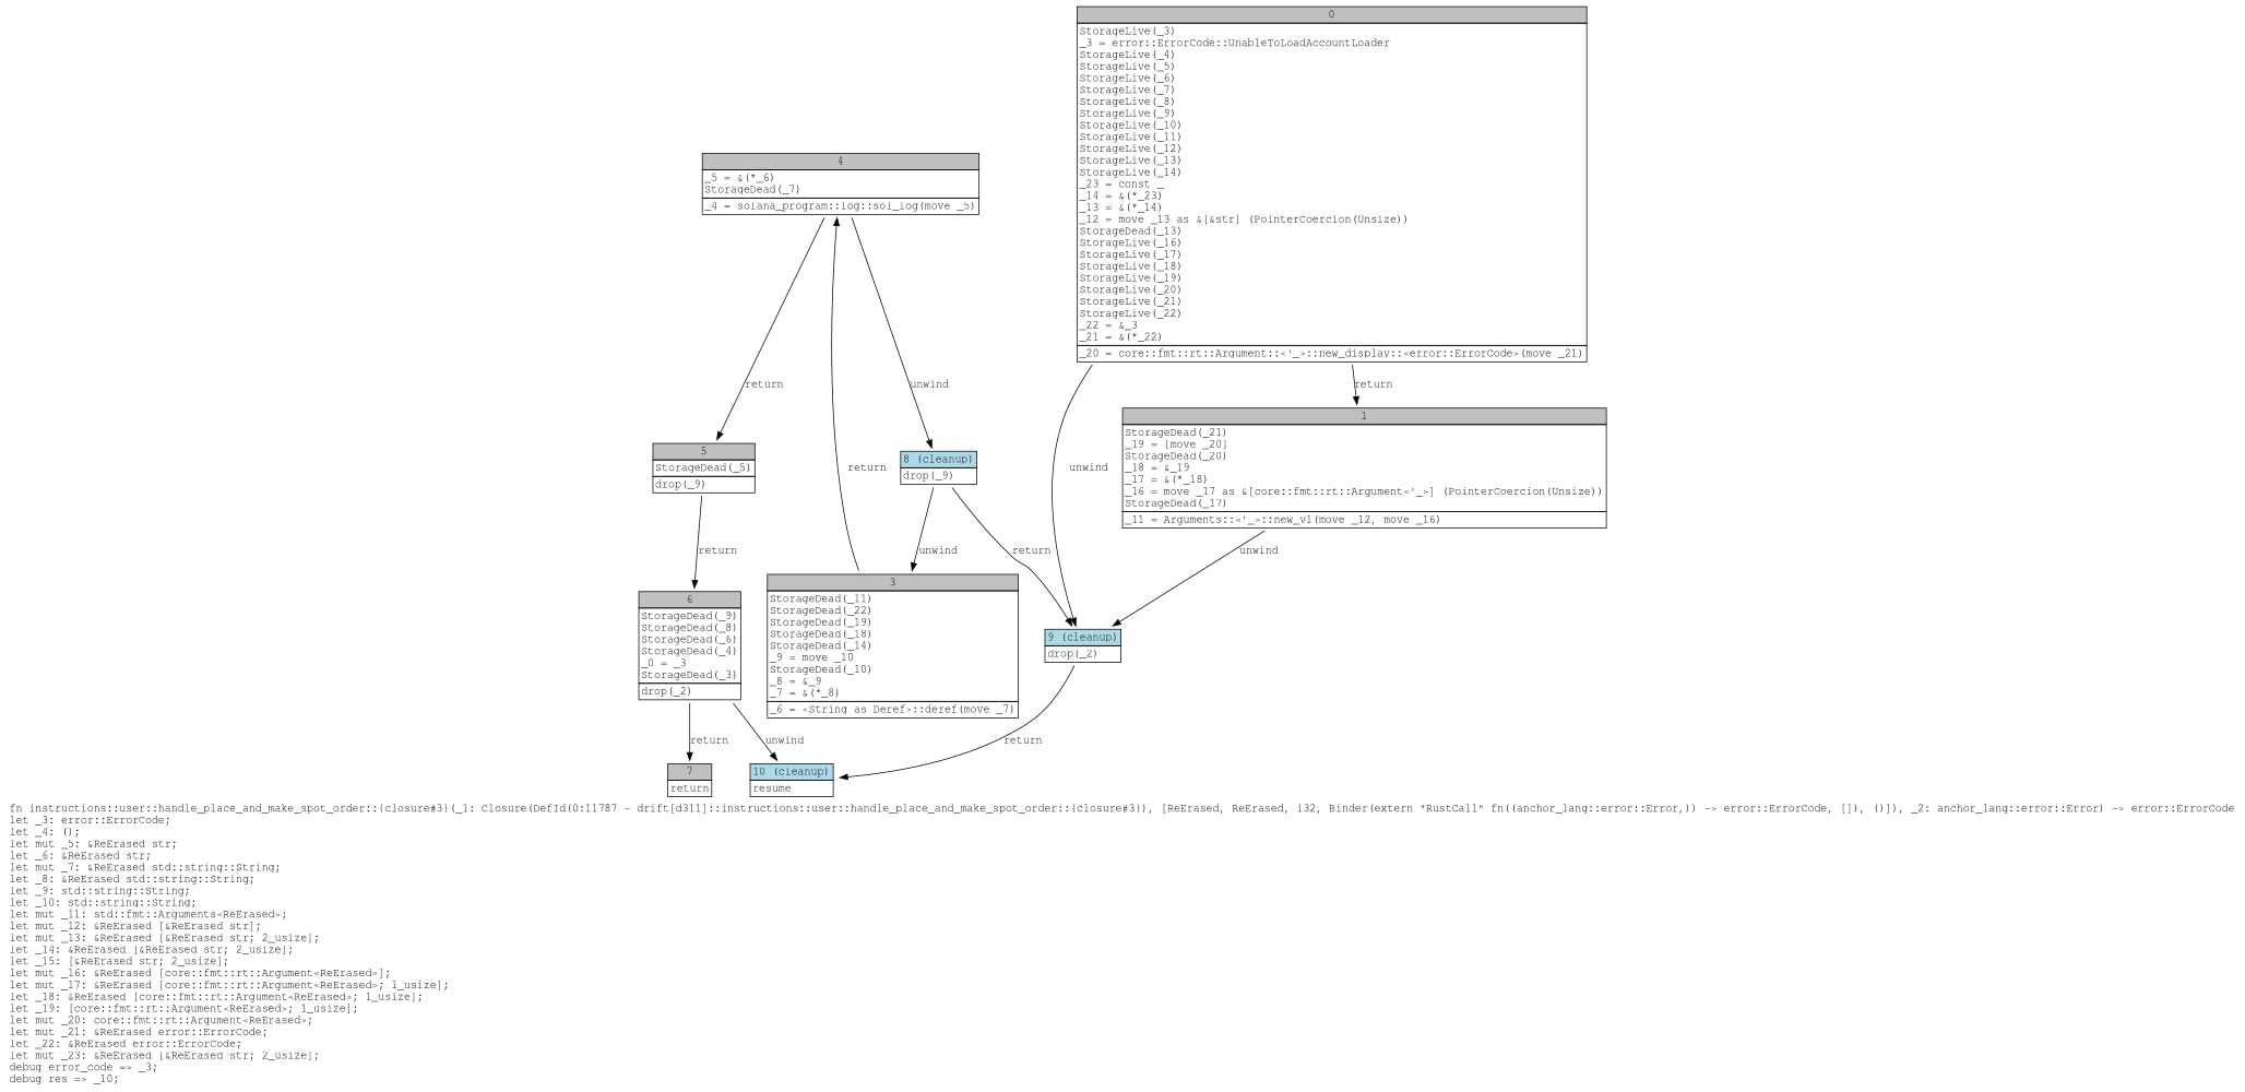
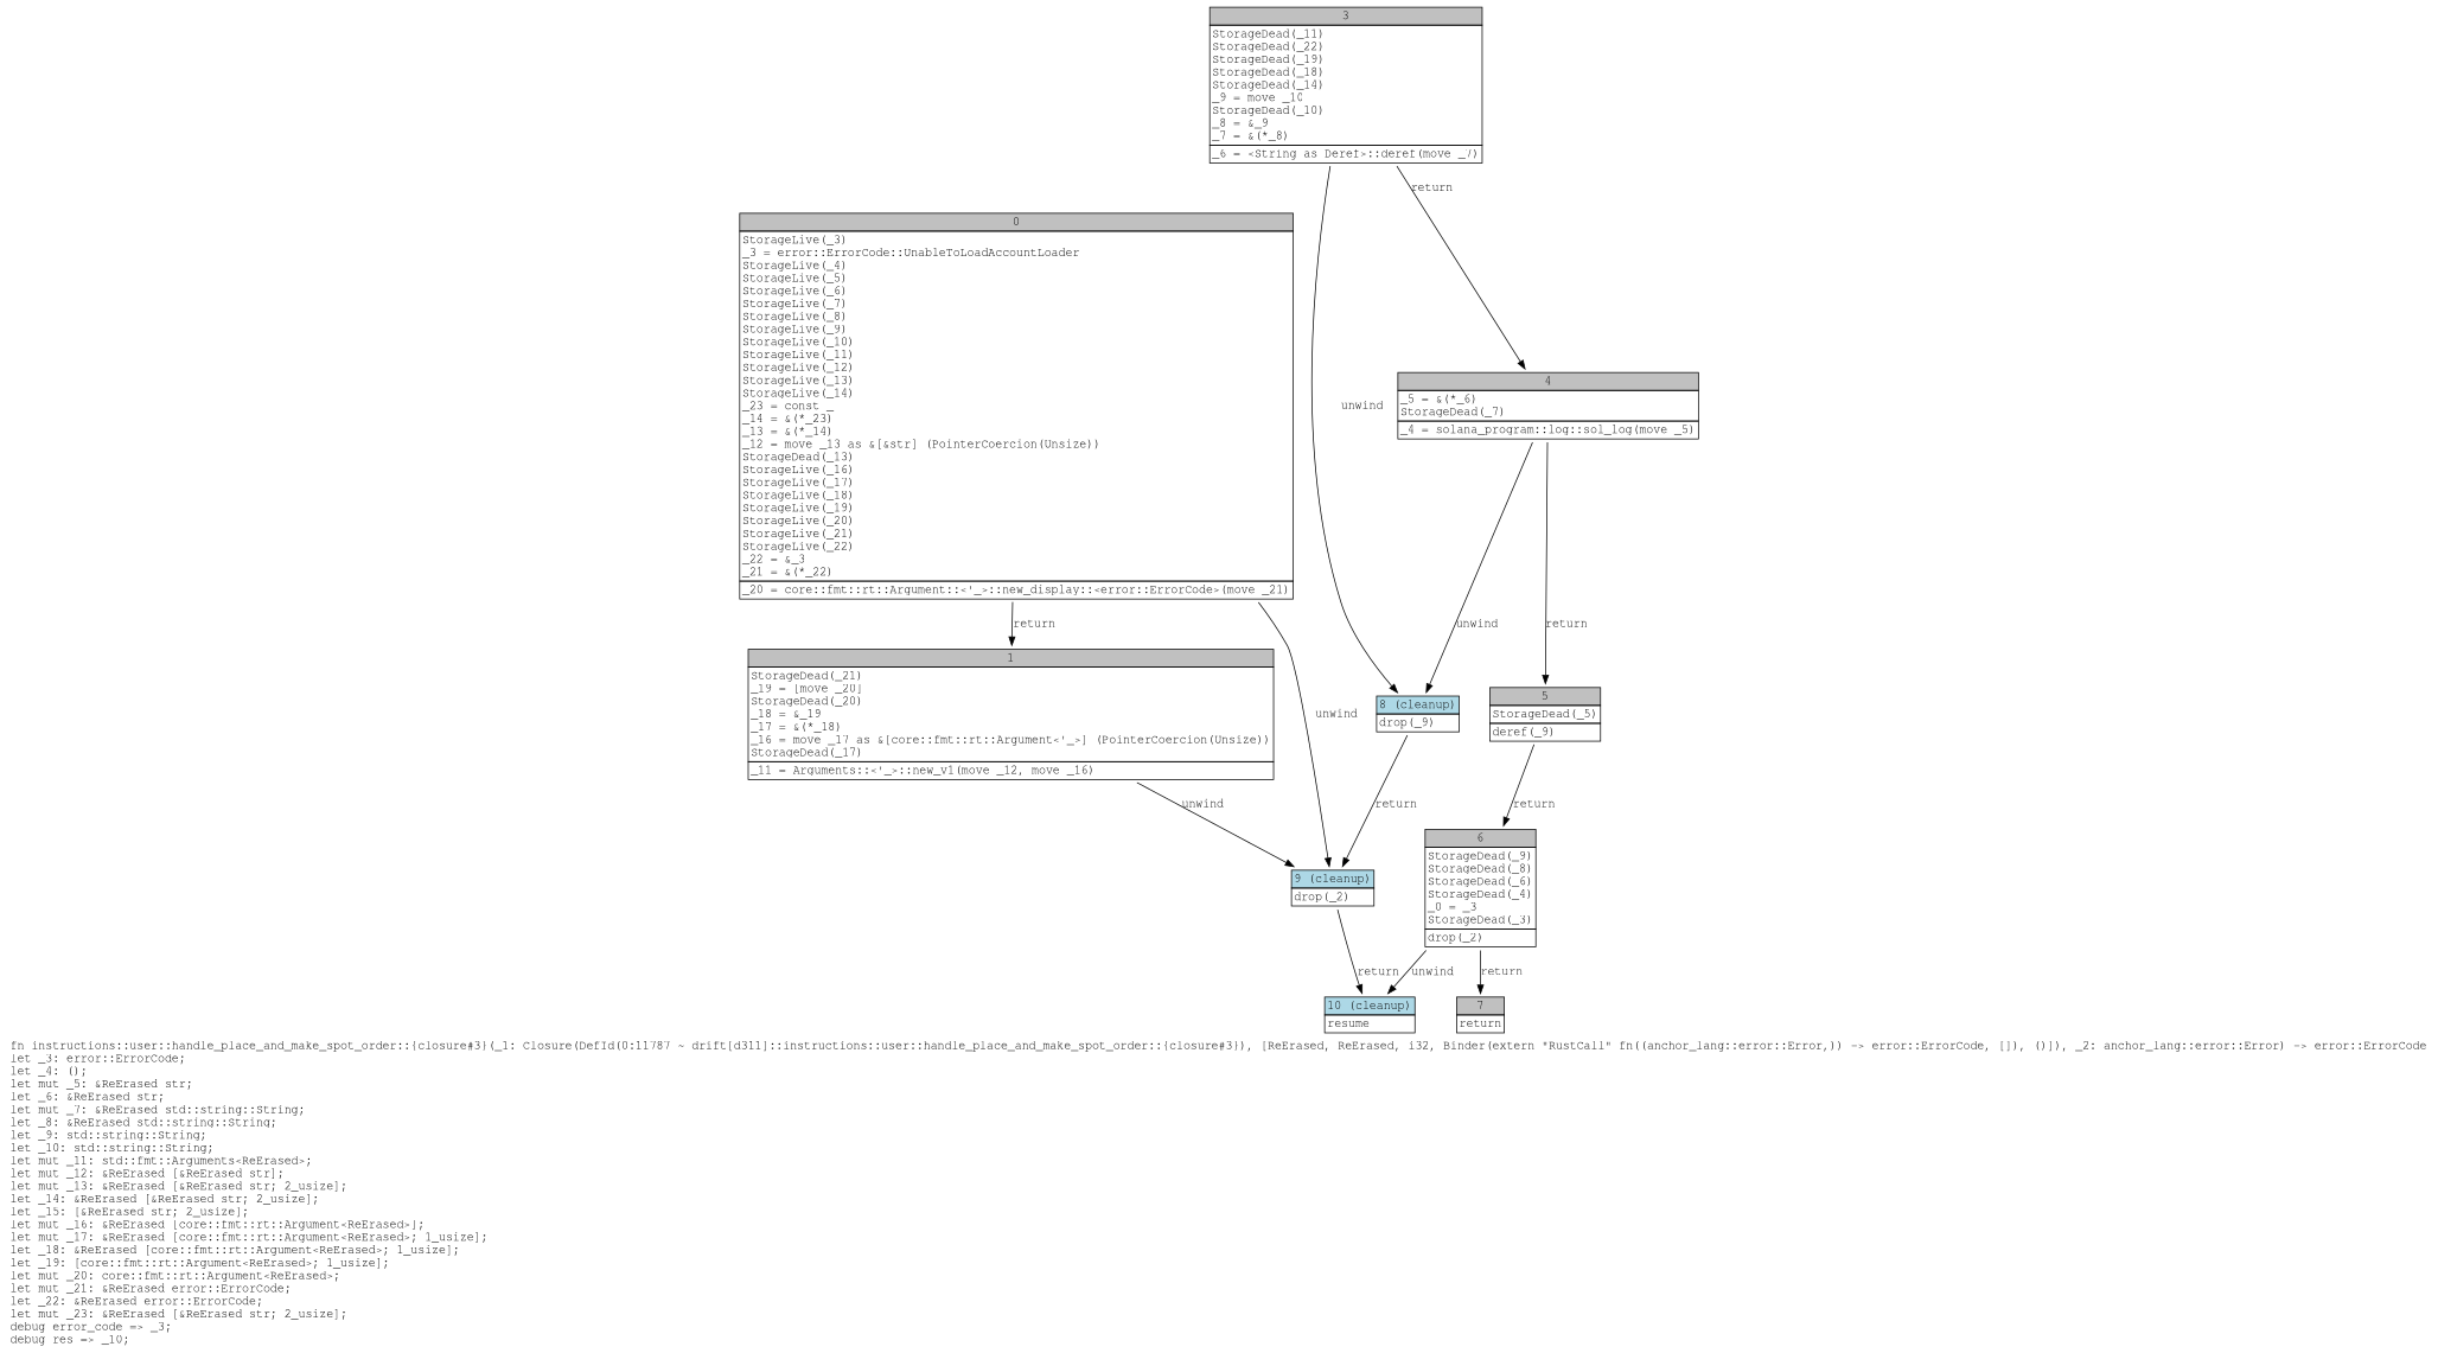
  digraph {
    fontname="Courier, monospace"
    label=<fn instructions::user::handle_place_and_make_spot_order::{closure#3}(_1: Closure(DefId(0:11787 ~ drift[d311]::instructions::user::handle_place_and_make_spot_order::{closure#3}), [ReErased, ReErased, i32, Binder(extern &quot;RustCall&quot; fn((anchor_lang::error::Error,)) -&gt; error::ErrorCode, []), ()]), _2: anchor_lang::error::Error) -&gt; error::ErrorCode<br align="left"/>let _3: error::ErrorCode;<br align="left"/>let _4: ();<br align="left"/>let mut _5: &amp;ReErased str;<br align="left"/>let _6: &amp;ReErased str;<br align="left"/>let mut _7: &amp;ReErased std::string::String;<br align="left"/>let _8: &amp;ReErased std::string::String;<br align="left"/>let _9: std::string::String;<br align="left"/>let _10: std::string::String;<br align="left"/>let mut _11: std::fmt::Arguments&lt;ReErased&gt;;<br align="left"/>let mut _12: &amp;ReErased [&amp;ReErased str];<br align="left"/>let mut _13: &amp;ReErased [&amp;ReErased str; 2_usize];<br align="left"/>let _14: &amp;ReErased [&amp;ReErased str; 2_usize];<br align="left"/>let _15: [&amp;ReErased str; 2_usize];<br align="left"/>let mut _16: &amp;ReErased [core::fmt::rt::Argument&lt;ReErased&gt;];<br align="left"/>let mut _17: &amp;ReErased [core::fmt::rt::Argument&lt;ReErased&gt;; 1_usize];<br align="left"/>let _18: &amp;ReErased [core::fmt::rt::Argument&lt;ReErased&gt;; 1_usize];<br align="left"/>let _19: [core::fmt::rt::Argument&lt;ReErased&gt;; 1_usize];<br align="left"/>let mut _20: core::fmt::rt::Argument&lt;ReErased&gt;;<br align="left"/>let mut _21: &amp;ReErased error::ErrorCode;<br align="left"/>let _22: &amp;ReErased error::ErrorCode;<br align="left"/>let mut _23: &amp;ReErased [&amp;ReErased str; 2_usize];<br align="left"/>debug error_code =&gt; _3;<br align="left"/>debug res =&gt; _10;<br align="left"/>>
    node [fontname="Courier, monospace" shape=none]
    edge [fontname="Courier, monospace"]
    n1 [label=<<table border="0" cellborder="1" cellspacing="0"><tr><td bgcolor="gray" align="center" colspan="1">0</td></tr><tr><td align="left" balign="left">StorageLive(_3)<br/>_3 = error::ErrorCode::UnableToLoadAccountLoader<br/>StorageLive(_4)<br/>StorageLive(_5)<br/>StorageLive(_6)<br/>StorageLive(_7)<br/>StorageLive(_8)<br/>StorageLive(_9)<br/>StorageLive(_10)<br/>StorageLive(_11)<br/>StorageLive(_12)<br/>StorageLive(_13)<br/>StorageLive(_14)<br/>_23 = const _<br/>_14 = &amp;(*_23)<br/>_13 = &amp;(*_14)<br/>_12 = move _13 as &amp;[&amp;str] (PointerCoercion(Unsize))<br/>StorageDead(_13)<br/>StorageLive(_16)<br/>StorageLive(_17)<br/>StorageLive(_18)<br/>StorageLive(_19)<br/>StorageLive(_20)<br/>StorageLive(_21)<br/>StorageLive(_22)<br/>_22 = &amp;_3<br/>_21 = &amp;(*_22)<br/></td></tr><tr><td align="left">_20 = core::fmt::rt::Argument::&lt;'_&gt;::new_display::&lt;error::ErrorCode&gt;(move _21)</td></tr></table>>]
    n2 [label=<<table border="0" cellborder="1" cellspacing="0"><tr><td bgcolor="gray" align="center" colspan="1">1</td></tr><tr><td align="left" balign="left">StorageDead(_21)<br/>_19 = [move _20]<br/>StorageDead(_20)<br/>_18 = &amp;_19<br/>_17 = &amp;(*_18)<br/>_16 = move _17 as &amp;[core::fmt::rt::Argument&lt;'_&gt;] (PointerCoercion(Unsize))<br/>StorageDead(_17)<br/></td></tr><tr><td align="left">_11 = Arguments::&lt;'_&gt;::new_v1(move _12, move _16)</td></tr></table>>]
    n3 [label=<<table border="0" cellborder="1" cellspacing="0"><tr><td bgcolor="lightblue" align="center" colspan="1">9 (cleanup)</td></tr><tr><td align="left">drop(_2)</td></tr></table>>]
    n4 [label=<<table border="0" cellborder="1" cellspacing="0"><tr><td bgcolor="lightblue" align="center" colspan="1">10 (cleanup)</td></tr><tr><td align="left">resume</td></tr></table>>]
    n5 [label=<<table border="0" cellborder="1" cellspacing="0"><tr><td bgcolor="gray" align="center" colspan="1">3</td></tr><tr><td align="left" balign="left">StorageDead(_11)<br/>StorageDead(_22)<br/>StorageDead(_19)<br/>StorageDead(_18)<br/>StorageDead(_14)<br/>_9 = move _10<br/>StorageDead(_10)<br/>_8 = &amp;_9<br/>_7 = &amp;(*_8)<br/></td></tr><tr><td align="left">_6 = &lt;String as Deref&gt;::deref(move _7)</td></tr></table>>]
    n6 [label=<<table border="0" cellborder="1" cellspacing="0"><tr><td bgcolor="gray" align="center" colspan="1">4</td></tr><tr><td align="left" balign="left">_5 = &amp;(*_6)<br/>StorageDead(_7)<br/></td></tr><tr><td align="left">_4 = solana_program::log::sol_log(move _5)</td></tr></table>>]
    n7 [label=<<table border="0" cellborder="1" cellspacing="0"><tr><td bgcolor="lightblue" align="center" colspan="1">8 (cleanup)</td></tr><tr><td align="left">drop(_9)</td></tr></table>>]
-   n8 [label=<<table border="0" cellborder="1" cellspacing="0"><tr><td bgcolor="gray" align="center" colspan="1">5</td></tr><tr><td align="left" balign="left">StorageDead(_5)<br/></td></tr><tr><td align="left">drop(_9)</td></tr></table>>]
+   n8 [label=<<table border="0" cellborder="1" cellspacing="0"><tr><td bgcolor="gray" align="center" colspan="1">5</td></tr><tr><td align="left" balign="left">StorageDead(_5)<br/></td></tr><tr><td align="left">deref(_9)</td></tr></table>>]
    n9 [label=<<table border="0" cellborder="1" cellspacing="0"><tr><td bgcolor="gray" align="center" colspan="1">6</td></tr><tr><td align="left" balign="left">StorageDead(_9)<br/>StorageDead(_8)<br/>StorageDead(_6)<br/>StorageDead(_4)<br/>_0 = _3<br/>StorageDead(_3)<br/></td></tr><tr><td align="left">drop(_2)</td></tr></table>>]
    n10 [label=<<table border="0" cellborder="1" cellspacing="0"><tr><td bgcolor="gray" align="center" colspan="1">7</td></tr><tr><td align="left">return</td></tr></table>>]
    n1 -> n2 [label=return]
    n1 -> n3 [label=unwind]
    n2 -> n3 [label=unwind]
    n3 -> n4 [label=return]
    n5 -> n6 [label=return]
-   n7 -> n5 [label=unwind]
+   n5 -> n7 [label=unwind]
    n6 -> n7 [label=unwind]
    n6 -> n8 [label=return]
    n7 -> n3 [label=return]
    n8 -> n9 [label=return]
    n9 -> n4 [label=unwind]
    n9 -> n10 [label=return]
  }
